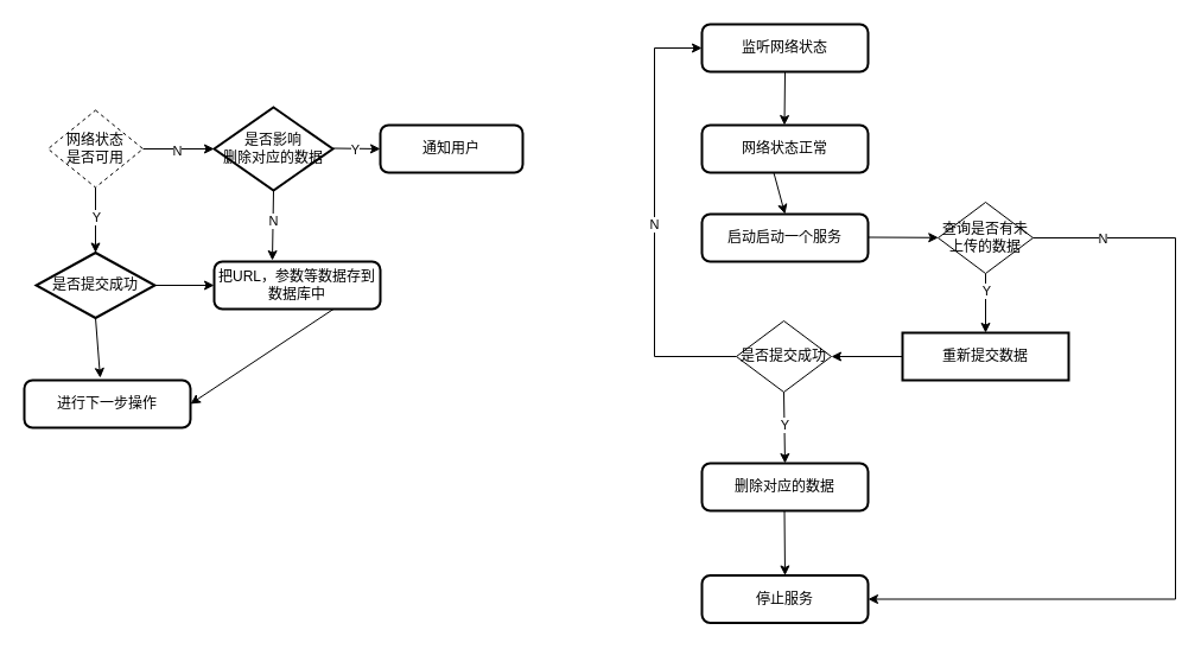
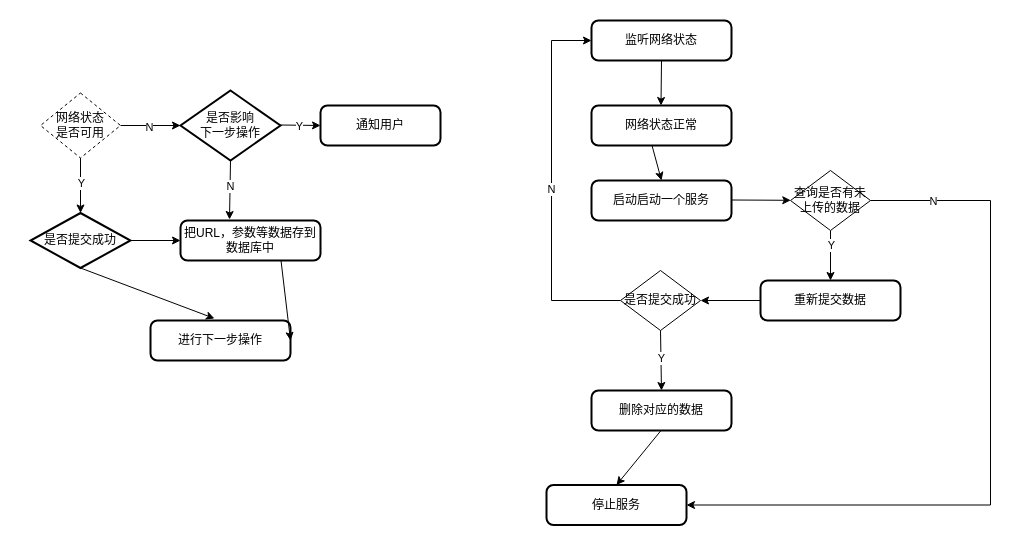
  <mxCell id="0" />
  <mxCell id="1" parent="0" />
  <mxCell id="2" value="是否提交成功" style="strokeWidth=2;html=1;shape=mxgraph.flowchart.decision;whiteSpace=wrap;" vertex="1" parent="1"><mxGeometry x="30" y="212.5" width="100" height="55" as="geometry" /></mxCell>
- <mxCell id="3" value="进行下一步操作" style="rounded=1;whiteSpace=wrap;html=1;absoluteArcSize=1;arcSize=14;strokeWidth=2;" vertex="1" parent="1"><mxGeometry x="20" y="320" width="140" height="40" as="geometry" /></mxCell>
- <mxCell id="4" value="是否影响&lt;br&gt;删除对应的数据" style="strokeWidth=2;html=1;shape=mxgraph.flowchart.decision;whiteSpace=wrap;" vertex="1" parent="1"><mxGeometry x="180" y="90" width="100" height="70" as="geometry" /></mxCell>
+ <mxCell id="3" value="进行下一步操作" style="rounded=1;whiteSpace=wrap;html=1;absoluteArcSize=1;arcSize=14;strokeWidth=2;" vertex="1" parent="1"><mxGeometry x="150" y="320" width="140" height="40" as="geometry" /></mxCell>
+ <mxCell id="4" value="是否影响&lt;br&gt;下一步操作" style="strokeWidth=2;html=1;shape=mxgraph.flowchart.decision;whiteSpace=wrap;" vertex="1" parent="1"><mxGeometry x="180" y="90" width="100" height="70" as="geometry" /></mxCell>
  <mxCell id="5" value="把URL，参数等数据存到数据库中" style="rounded=1;whiteSpace=wrap;html=1;absoluteArcSize=1;arcSize=14;strokeWidth=2;" vertex="1" parent="1"><mxGeometry x="180" y="220" width="140" height="40" as="geometry" /></mxCell>
  <mxCell id="6" value="监听网络状态" style="rounded=1;whiteSpace=wrap;html=1;absoluteArcSize=1;arcSize=14;strokeWidth=2;" vertex="1" parent="1"><mxGeometry x="591" y="20" width="140" height="40" as="geometry" /></mxCell>
  <mxCell id="7" value="网络状态&lt;br&gt;是否可用" style="rhombus;whiteSpace=wrap;html=1;dashed=1;" vertex="1" parent="1"><mxGeometry x="40" y="92.5" width="80" height="65" as="geometry" /></mxCell>
  <mxCell id="8" value="网络状态正常" style="rounded=1;whiteSpace=wrap;html=1;absoluteArcSize=1;arcSize=14;strokeWidth=2;" vertex="1" parent="1"><mxGeometry x="591" y="105" width="140" height="40" as="geometry" /></mxCell>
  <mxCell id="9" value="启动启动一个服务" style="rounded=1;whiteSpace=wrap;html=1;absoluteArcSize=1;arcSize=14;strokeWidth=2;" vertex="1" parent="1"><mxGeometry x="591" y="180" width="140" height="40" as="geometry" /></mxCell>
- <mxCell id="10" value="重新提交数据" style="whiteSpace=wrap;html=1;absoluteArcSize=1;arcSize=14;strokeWidth=2;rounded=0;" vertex="1" parent="1"><mxGeometry x="760" y="280" width="140" height="40" as="geometry" /></mxCell>
+ <mxCell id="10" value="重新提交数据" style="rounded=1;whiteSpace=wrap;html=1;absoluteArcSize=1;arcSize=14;strokeWidth=2;" vertex="1" parent="1"><mxGeometry x="760" y="280" width="140" height="40" as="geometry" /></mxCell>
  <mxCell id="11" style="edgeStyle=orthogonalEdgeStyle;rounded=0;orthogonalLoop=1;jettySize=auto;html=1;exitX=0;exitY=0.5;exitDx=0;exitDy=0;entryX=0;entryY=0.5;entryDx=0;entryDy=0;" edge="1" parent="1" source="13" target="6"><mxGeometry relative="1" as="geometry"><Array as="points"><mxPoint x="551" y="300" /><mxPoint x="551" y="40" /></Array></mxGeometry></mxCell>
  <mxCell id="12" value="N" style="edgeLabel;html=1;align=center;verticalAlign=middle;resizable=0;points=[];" vertex="1" connectable="0" parent="11"><mxGeometry x="-0.019" y="1" relative="1" as="geometry"><mxPoint as="offset" /></mxGeometry></mxCell>
  <mxCell id="13" value="是否提交成功" style="rhombus;whiteSpace=wrap;html=1;" vertex="1" parent="1"><mxGeometry x="620" y="270" width="80" height="60" as="geometry" /></mxCell>
  <mxCell id="14" value="删除对应的数据" style="rounded=1;whiteSpace=wrap;html=1;absoluteArcSize=1;arcSize=14;strokeWidth=2;" vertex="1" parent="1"><mxGeometry x="591" y="390" width="140" height="40" as="geometry" /></mxCell>
  <mxCell id="15" value="" style="endArrow=classic;html=1;exitX=1;exitY=0.5;exitDx=0;exitDy=0;entryX=0;entryY=0.5;entryDx=0;entryDy=0;entryPerimeter=0;" edge="1" parent="1" source="7" target="4"><mxGeometry width="50" height="50" relative="1" as="geometry"><mxPoint x="390" y="250" as="sourcePoint" /><mxPoint x="440" y="200" as="targetPoint" /></mxGeometry></mxCell>
  <mxCell id="16" value="N" style="edgeLabel;html=1;align=center;verticalAlign=middle;resizable=0;points=[];" vertex="1" connectable="0" parent="15"><mxGeometry x="-0.072" y="-1" relative="1" as="geometry"><mxPoint as="offset" /></mxGeometry></mxCell>
  <mxCell id="17" value="" style="endArrow=classic;html=1;exitX=0.5;exitY=1;exitDx=0;exitDy=0;entryX=0.35;entryY=-0.025;entryDx=0;entryDy=0;entryPerimeter=0;exitPerimeter=0;" edge="1" parent="1" source="4" target="5"><mxGeometry width="50" height="50" relative="1" as="geometry"><mxPoint x="279.5" y="165" as="sourcePoint" /><mxPoint x="279.5" y="205" as="targetPoint" /></mxGeometry></mxCell>
  <mxCell id="18" value="N" style="edgeLabel;html=1;align=center;verticalAlign=middle;resizable=0;points=[];" vertex="1" connectable="0" parent="17"><mxGeometry x="-0.111" relative="1" as="geometry"><mxPoint as="offset" /></mxGeometry></mxCell>
  <mxCell id="19" value="" style="endArrow=classic;html=1;exitX=0.5;exitY=1;exitDx=0;exitDy=0;entryX=0.5;entryY=0;entryDx=0;entryDy=0;entryPerimeter=0;" edge="1" parent="1" source="7" target="2"><mxGeometry width="50" height="50" relative="1" as="geometry"><mxPoint x="79.5" y="170" as="sourcePoint" /><mxPoint x="79.5" y="210" as="targetPoint" /></mxGeometry></mxCell>
  <mxCell id="20" value="Y" style="edgeLabel;html=1;align=center;verticalAlign=middle;resizable=0;points=[];" vertex="1" connectable="0" parent="19"><mxGeometry x="-0.1" relative="1" as="geometry"><mxPoint as="offset" /></mxGeometry></mxCell>
  <mxCell id="21" value="" style="endArrow=classic;html=1;exitX=1;exitY=0.5;exitDx=0;exitDy=0;entryX=0;entryY=0.5;entryDx=0;entryDy=0;exitPerimeter=0;" edge="1" parent="1" source="2" target="5"><mxGeometry width="50" height="50" relative="1" as="geometry"><mxPoint x="120" y="234.5" as="sourcePoint" /><mxPoint x="230" y="234.5" as="targetPoint" /></mxGeometry></mxCell>
  <mxCell id="22" value="" style="endArrow=classic;html=1;exitX=0.5;exitY=1;exitDx=0;exitDy=0;entryX=1;entryY=0.5;entryDx=0;entryDy=0;" edge="1" parent="1" target="3"><mxGeometry width="50" height="50" relative="1" as="geometry"><mxPoint x="280.5" y="260" as="sourcePoint" /><mxPoint x="280" y="314" as="targetPoint" /></mxGeometry></mxCell>
  <mxCell id="23" value="" style="endArrow=classic;html=1;exitX=0.5;exitY=1;exitDx=0;exitDy=0;entryX=0.457;entryY=-0.05;entryDx=0;entryDy=0;entryPerimeter=0;exitPerimeter=0;" edge="1" parent="1" source="2" target="3"><mxGeometry width="50" height="50" relative="1" as="geometry"><mxPoint x="74" y="270" as="sourcePoint" /><mxPoint x="73.5" y="324" as="targetPoint" /></mxGeometry></mxCell>
  <mxCell id="24" value="" style="endArrow=classic;html=1;entryX=0.35;entryY=-0.025;entryDx=0;entryDy=0;entryPerimeter=0;" edge="1" parent="1"><mxGeometry width="50" height="50" relative="1" as="geometry"><mxPoint x="661" y="60" as="sourcePoint" /><mxPoint x="660.5" y="105" as="targetPoint" /></mxGeometry></mxCell>
  <mxCell id="25" value="" style="endArrow=classic;html=1;entryX=0.5;entryY=0;entryDx=0;entryDy=0;" edge="1" parent="1" target="9"><mxGeometry width="50" height="50" relative="1" as="geometry"><mxPoint x="651.5" y="145" as="sourcePoint" /><mxPoint x="651" y="190" as="targetPoint" /></mxGeometry></mxCell>
  <mxCell id="26" value="" style="endArrow=classic;html=1;exitX=0;exitY=0.5;exitDx=0;exitDy=0;entryX=1;entryY=0.5;entryDx=0;entryDy=0;" edge="1" parent="1" source="10" target="13"><mxGeometry width="50" height="50" relative="1" as="geometry"><mxPoint x="671" y="230" as="sourcePoint" /><mxPoint x="671" y="260" as="targetPoint" /></mxGeometry></mxCell>
  <mxCell id="27" style="edgeStyle=orthogonalEdgeStyle;rounded=0;orthogonalLoop=1;jettySize=auto;html=1;exitX=1;exitY=0.5;exitDx=0;exitDy=0;entryX=1;entryY=0.5;entryDx=0;entryDy=0;" edge="1" parent="1" source="39" target="34"><mxGeometry relative="1" as="geometry"><mxPoint x="971" y="555" as="targetPoint" /><Array as="points"><mxPoint x="990" y="200" /><mxPoint x="990" y="505" /></Array></mxGeometry></mxCell>
  <mxCell id="28" value="N" style="edgeLabel;html=1;align=center;verticalAlign=middle;resizable=0;points=[];" vertex="1" connectable="0" parent="27"><mxGeometry x="-0.829" relative="1" as="geometry"><mxPoint as="offset" /></mxGeometry></mxCell>
  <mxCell id="29" value="" style="endArrow=classic;html=1;exitX=1;exitY=0.5;exitDx=0;exitDy=0;" edge="1" parent="1" source="39"><mxGeometry width="50" height="50" relative="1" as="geometry"><mxPoint x="731" y="199.5" as="sourcePoint" /><mxPoint x="831" y="200" as="targetPoint" /></mxGeometry></mxCell>
  <mxCell id="30" value="" style="endArrow=classic;html=1;exitX=0.5;exitY=1;exitDx=0;exitDy=0;entryX=0.5;entryY=0;entryDx=0;entryDy=0;" edge="1" parent="1" source="39" target="10"><mxGeometry width="50" height="50" relative="1" as="geometry"><mxPoint x="661" y="220" as="sourcePoint" /><mxPoint x="871" y="270" as="targetPoint" /><Array as="points" /></mxGeometry></mxCell>
  <mxCell id="31" value="Y" style="edgeLabel;html=1;align=center;verticalAlign=middle;resizable=0;points=[];" vertex="1" connectable="0" parent="30"><mxGeometry x="-0.45" relative="1" as="geometry"><mxPoint as="offset" /></mxGeometry></mxCell>
  <mxCell id="32" value="" style="endArrow=classic;html=1;exitX=0.5;exitY=1;exitDx=0;exitDy=0;entryX=0.5;entryY=0;entryDx=0;entryDy=0;" edge="1" parent="1" source="13" target="14"><mxGeometry width="50" height="50" relative="1" as="geometry"><mxPoint x="671" y="300" as="sourcePoint" /><mxPoint x="671" y="340" as="targetPoint" /></mxGeometry></mxCell>
  <mxCell id="33" value="Y" style="edgeLabel;html=1;align=center;verticalAlign=middle;resizable=0;points=[];" vertex="1" connectable="0" parent="32"><mxGeometry x="-0.08" relative="1" as="geometry"><mxPoint as="offset" /></mxGeometry></mxCell>
- <mxCell id="34" value="停止服务" style="rounded=1;whiteSpace=wrap;html=1;absoluteArcSize=1;arcSize=14;strokeWidth=2;" vertex="1" parent="1"><mxGeometry x="591" y="484.5" width="140" height="40" as="geometry" /></mxCell>
+ <mxCell id="34" value="停止服务" style="rounded=1;whiteSpace=wrap;html=1;absoluteArcSize=1;arcSize=14;strokeWidth=2;" vertex="1" parent="1"><mxGeometry x="546" y="484.5" width="140" height="40" as="geometry" /></mxCell>
  <mxCell id="35" value="" style="endArrow=classic;html=1;exitX=0.5;exitY=1;exitDx=0;exitDy=0;entryX=0.5;entryY=0;entryDx=0;entryDy=0;" edge="1" parent="1" target="34"><mxGeometry width="50" height="50" relative="1" as="geometry"><mxPoint x="660.5" y="430" as="sourcePoint" /><mxPoint x="660.5" y="480" as="targetPoint" /></mxGeometry></mxCell>
  <mxCell id="36" value="通知用户" style="rounded=1;whiteSpace=wrap;html=1;absoluteArcSize=1;arcSize=14;strokeWidth=2;" vertex="1" parent="1"><mxGeometry x="320" y="105" width="120" height="40" as="geometry" /></mxCell>
  <mxCell id="37" value="" style="endArrow=classic;html=1;exitX=1;exitY=0.5;exitDx=0;exitDy=0;" edge="1" parent="1"><mxGeometry width="50" height="50" relative="1" as="geometry"><mxPoint x="280" y="124.5" as="sourcePoint" /><mxPoint x="320" y="125" as="targetPoint" /></mxGeometry></mxCell>
  <mxCell id="38" value="Y" style="edgeLabel;html=1;align=center;verticalAlign=middle;resizable=0;points=[];" vertex="1" connectable="0" parent="37"><mxGeometry x="-0.072" y="-1" relative="1" as="geometry"><mxPoint as="offset" /></mxGeometry></mxCell>
  <mxCell id="39" value="查询是否有未上传的数据" style="rhombus;whiteSpace=wrap;html=1;" vertex="1" parent="1"><mxGeometry x="790" y="170" width="80" height="60" as="geometry" /></mxCell>
  <mxCell id="40" value="" style="endArrow=classic;html=1;exitX=1;exitY=0.5;exitDx=0;exitDy=0;" edge="1" parent="1" target="39"><mxGeometry width="50" height="50" relative="1" as="geometry"><mxPoint x="731" y="199.5" as="sourcePoint" /><mxPoint x="831" y="200" as="targetPoint" /></mxGeometry></mxCell>
